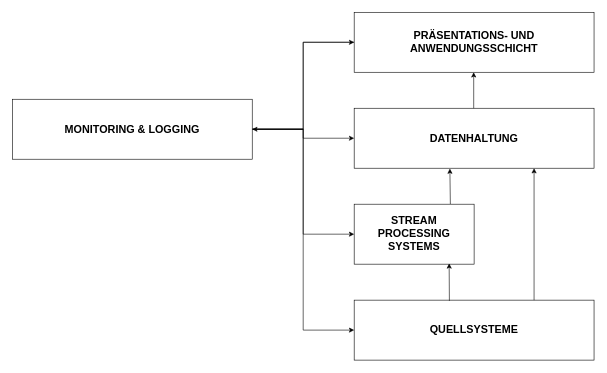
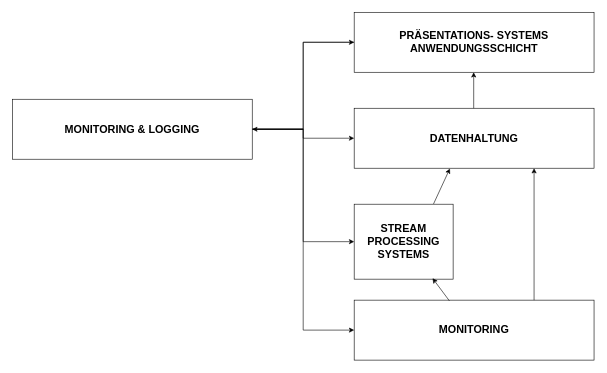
  <mxCell id="0" />
  <mxCell id="1" parent="0" />
- <mxCell id="2" value="&lt;h2&gt;QUELLSYSTEME&lt;/h2&gt;" style="rounded=0;whiteSpace=wrap;html=1;" vertex="1" parent="1"><mxGeometry x="590" y="500" width="400" height="100" as="geometry" /></mxCell>
- <mxCell id="3" value="&lt;h2&gt;STREAM PROCESSING SYSTEMS&lt;br&gt;&lt;/h2&gt;" style="rounded=0;whiteSpace=wrap;html=1;" vertex="1" parent="1"><mxGeometry x="590" y="340" width="200" height="100" as="geometry" /></mxCell>
+ <mxCell id="2" value="&lt;h2&gt;MONITORING&lt;/h2&gt;" style="rounded=0;whiteSpace=wrap;html=1;" vertex="1" parent="1"><mxGeometry x="590" y="500" width="400" height="100" as="geometry" /></mxCell>
+ <mxCell id="3" value="&lt;h2&gt;STREAM PROCESSING SYSTEMS&lt;br&gt;&lt;/h2&gt;" style="rounded=0;whiteSpace=wrap;html=1;" vertex="1" parent="1"><mxGeometry x="590" y="340" width="165" height="125" as="geometry" /></mxCell>
  <mxCell id="4" value="&lt;h2&gt;DATENHALTUNG&lt;br&gt;&lt;/h2&gt;" style="rounded=0;whiteSpace=wrap;html=1;" vertex="1" parent="1"><mxGeometry x="590" y="180" width="400" height="100" as="geometry" /></mxCell>
  <mxCell id="5" style="edgeStyle=orthogonalEdgeStyle;rounded=0;orthogonalLoop=1;jettySize=auto;html=1;entryX=1;entryY=0.5;entryDx=0;entryDy=0;" edge="1" parent="1" source="6" target="15"><mxGeometry relative="1" as="geometry" /></mxCell>
- <mxCell id="6" value="&lt;h2&gt;PRÄSENTATIONS- UND ANWENDUNGSSCHICHT&lt;br&gt;&lt;/h2&gt;" style="rounded=0;whiteSpace=wrap;html=1;" vertex="1" parent="1"><mxGeometry x="590" y="20" width="400" height="100" as="geometry" /></mxCell>
+ <mxCell id="6" value="&lt;h2&gt;PRÄSENTATIONS- SYSTEMS ANWENDUNGSSCHICHT&lt;br&gt;&lt;/h2&gt;" style="rounded=0;whiteSpace=wrap;html=1;" vertex="1" parent="1"><mxGeometry x="590" y="20" width="400" height="100" as="geometry" /></mxCell>
  <mxCell id="7" value="" style="endArrow=classic;html=1;rounded=0;entryX=0.75;entryY=1;entryDx=0;entryDy=0;" edge="1" parent="1" target="4"><mxGeometry width="50" height="50" relative="1" as="geometry"><mxPoint x="890" y="500" as="sourcePoint" /><mxPoint x="940" y="450" as="targetPoint" /></mxGeometry></mxCell>
  <mxCell id="8" value="" style="endArrow=classic;html=1;rounded=0;exitX=0.397;exitY=0.012;exitDx=0;exitDy=0;exitPerimeter=0;entryX=0.792;entryY=0.988;entryDx=0;entryDy=0;entryPerimeter=0;" edge="1" parent="1" source="2" target="3"><mxGeometry width="50" height="50" relative="1" as="geometry"><mxPoint x="760" y="492.3" as="sourcePoint" /><mxPoint x="750" y="450" as="targetPoint" /><Array as="points" /></mxGeometry></mxCell>
  <mxCell id="9" value="" style="endArrow=classic;html=1;rounded=0;entryX=0.399;entryY=1.006;entryDx=0;entryDy=0;entryPerimeter=0;exitX=0.802;exitY=-0.003;exitDx=0;exitDy=0;exitPerimeter=0;" edge="1" parent="1" source="3" target="4"><mxGeometry width="50" height="50" relative="1" as="geometry"><mxPoint x="750" y="320" as="sourcePoint" /><mxPoint x="830" y="310" as="targetPoint" /><Array as="points" /></mxGeometry></mxCell>
  <mxCell id="10" value="" style="endArrow=classic;html=1;rounded=0;exitX=0.75;exitY=0;exitDx=0;exitDy=0;entryX=0.75;entryY=1;entryDx=0;entryDy=0;" edge="1" parent="1"><mxGeometry width="50" height="50" relative="1" as="geometry"><mxPoint x="789.31" y="180" as="sourcePoint" /><mxPoint x="789.31" y="120" as="targetPoint" /></mxGeometry></mxCell>
  <mxCell id="11" style="edgeStyle=orthogonalEdgeStyle;rounded=0;orthogonalLoop=1;jettySize=auto;html=1;entryX=0;entryY=0.5;entryDx=0;entryDy=0;" edge="1" parent="1" source="15" target="4"><mxGeometry relative="1" as="geometry" /></mxCell>
  <mxCell id="12" style="edgeStyle=orthogonalEdgeStyle;rounded=0;orthogonalLoop=1;jettySize=auto;html=1;entryX=0;entryY=0.5;entryDx=0;entryDy=0;" edge="1" parent="1" source="15" target="3"><mxGeometry relative="1" as="geometry" /></mxCell>
  <mxCell id="13" style="edgeStyle=orthogonalEdgeStyle;rounded=0;orthogonalLoop=1;jettySize=auto;html=1;entryX=0;entryY=0.5;entryDx=0;entryDy=0;" edge="1" parent="1" source="15" target="2"><mxGeometry relative="1" as="geometry" /></mxCell>
  <mxCell id="14" style="edgeStyle=orthogonalEdgeStyle;rounded=0;orthogonalLoop=1;jettySize=auto;html=1;entryX=0;entryY=0.5;entryDx=0;entryDy=0;" edge="1" parent="1" source="15" target="6"><mxGeometry relative="1" as="geometry" /></mxCell>
  <mxCell id="15" value="MONITORING &amp;amp; LOGGING" style="rounded=0;whiteSpace=wrap;html=1;fontSize=18;fontStyle=1" vertex="1" parent="1"><mxGeometry x="20" y="165" width="400" height="100" as="geometry" /></mxCell>
